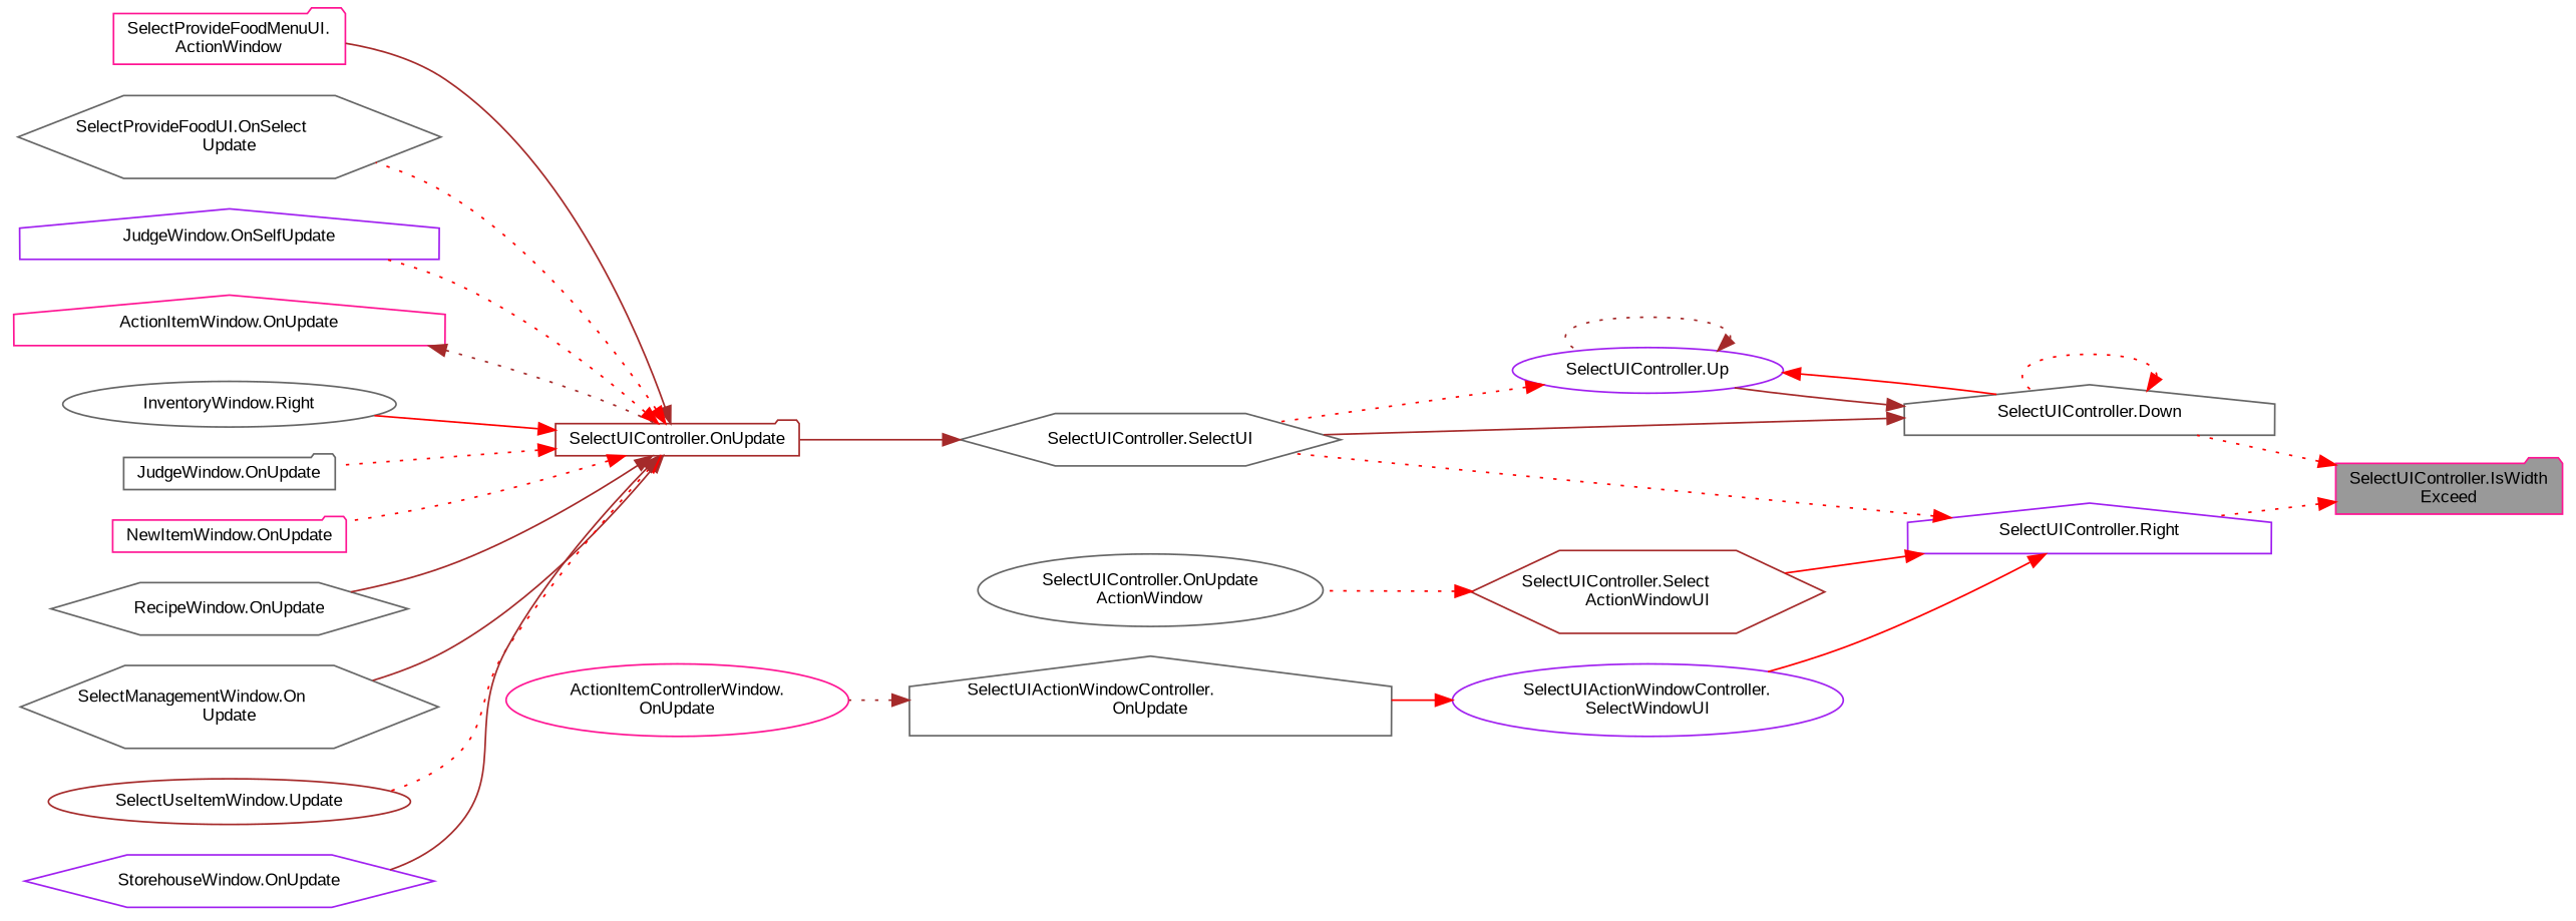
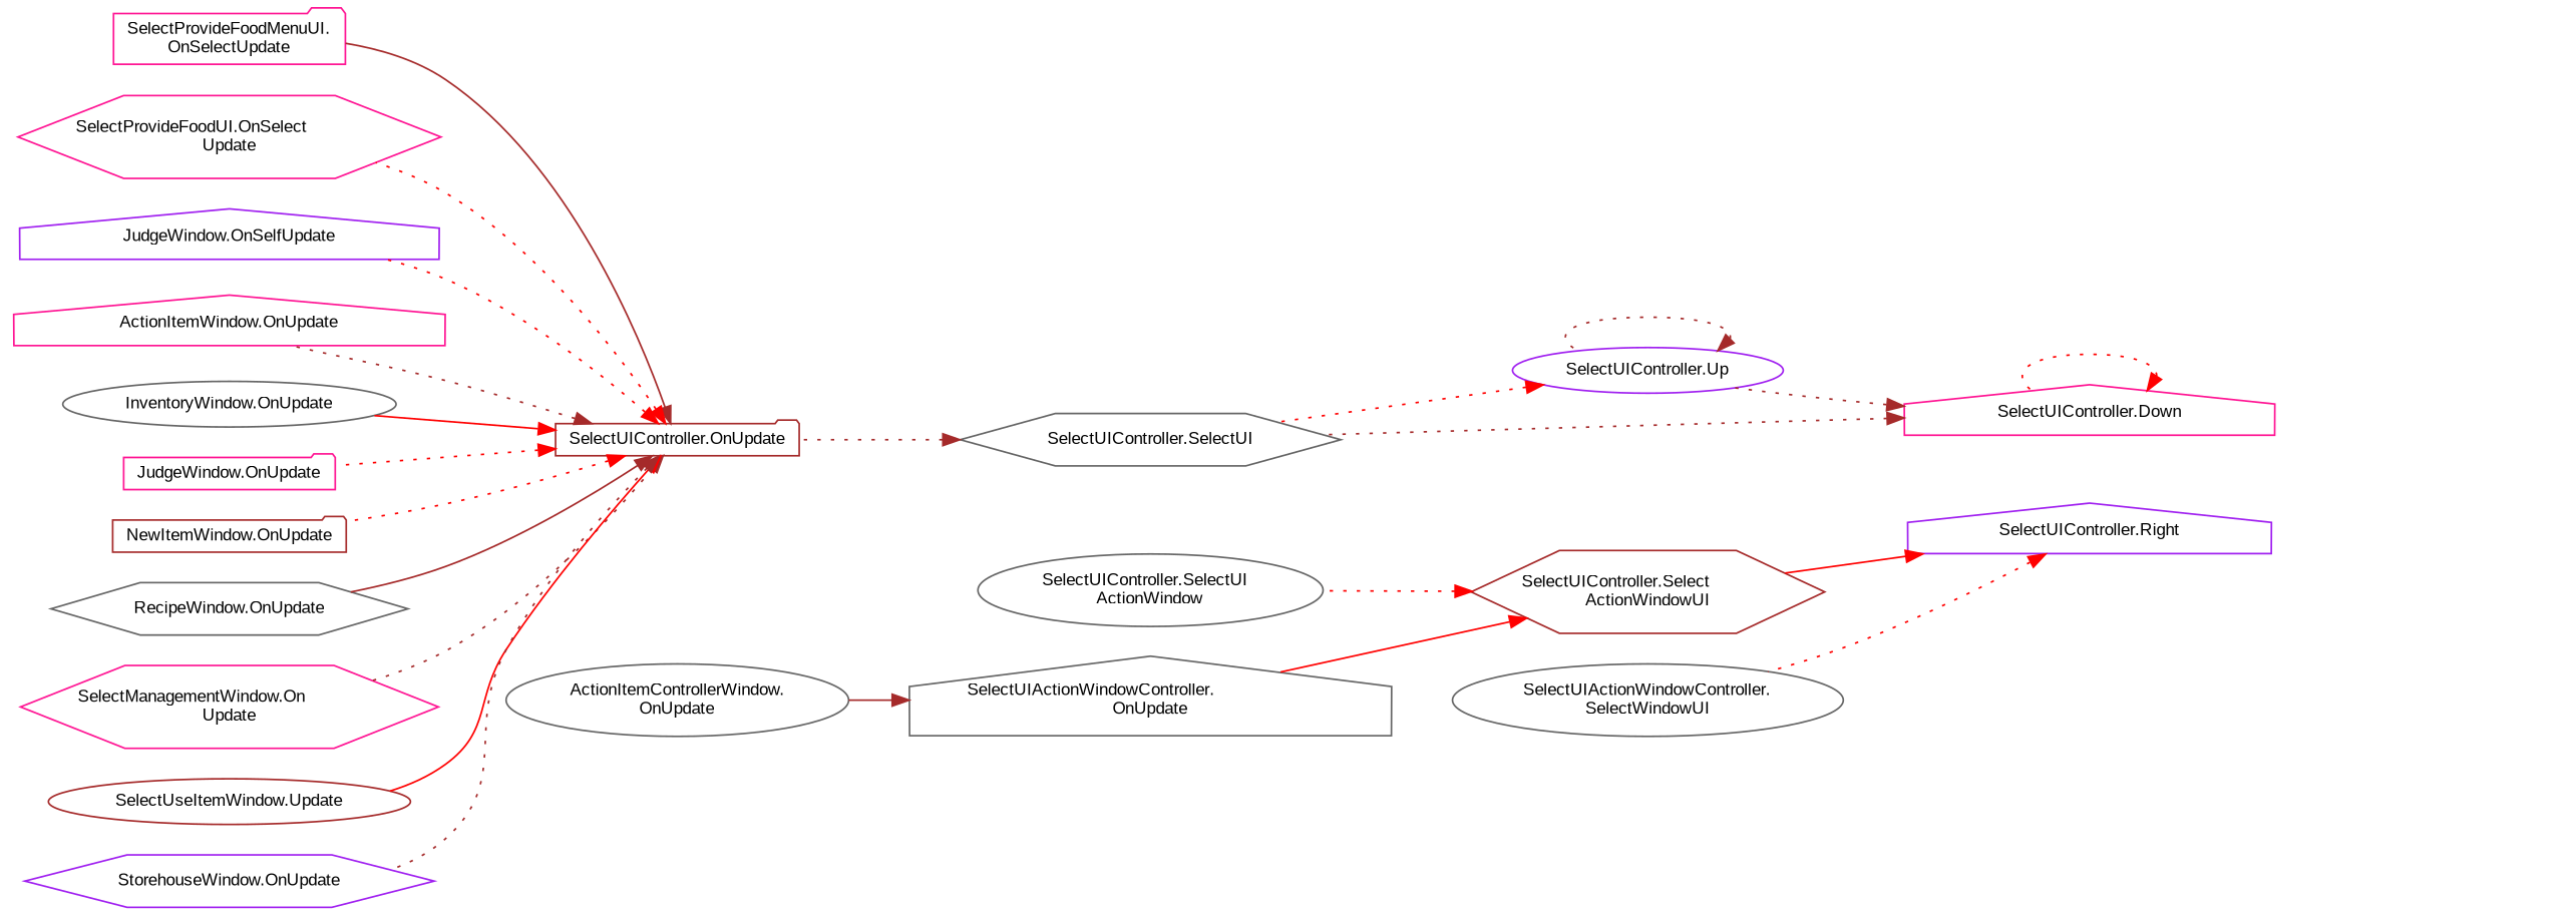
  digraph {
    fontname="Liberation Sans"
    rankdir=RL
    node [color=gray40 fillcolor=white fontname="Liberation Sans" fontsize=10 shape=ellipse style=filled]
    edge [color=red dir=back fontname="Liberation Sans" fontsize=10 labelfontname=Helvetica labelfontsize=10 style=dotted]
-   n1 [color=deeppink fillcolor=grey60 fontcolor=black height=0.2 label="SelectUIController.IsWidth\lExceed" shape=folder width=0.4]
-   n2 [height=0.2 label="SelectUIController.Down" shape=house width=0.4]
+   n2 [color=deeppink height=0.2 label="SelectUIController.Down" shape=house width=0.4]
    n3 [color=purple height=0.2 label="SelectUIController.Right" shape=house width=0.4]
    n4 [color=purple height=0.2 label="SelectUIController.Up" width=0.4]
    n5 [height=0.2 label="SelectUIController.SelectUI" shape=hexagon width=0.4]
    n6 [color=brown height=0.2 label="SelectUIController.Select\lActionWindowUI" shape=hexagon width=0.4]
-   n7 [color=purple height=0.2 label="SelectUIActionWindowController.\lSelectWindowUI" width=0.4]
+   n7 [height=0.2 label="SelectUIActionWindowController.\lSelectWindowUI" width=0.4]
    n8 [color=brown height=0.2 label="SelectUIController.OnUpdate" shape=folder width=0.4]
-   n9 [color=deeppink height=0.2 label="SelectProvideFoodMenuUI.\lActionWindow" shape=folder width=0.4]
-   n10 [height=0.2 label="SelectProvideFoodUI.OnSelect\lUpdate" shape=hexagon width=0.4]
+   n9 [color=deeppink height=0.2 label="SelectProvideFoodMenuUI.\lOnSelectUpdate" shape=folder width=0.4]
+   n10 [color=deeppink height=0.2 label="SelectProvideFoodUI.OnSelect\lUpdate" shape=hexagon width=0.4]
    n11 [color=purple height=0.2 label="JudgeWindow.OnSelfUpdate" shape=house width=0.4]
    n12 [color=deeppink height=0.2 label="ActionItemWindow.OnUpdate" shape=house width=0.4]
-   n13 [height=0.2 label="InventoryWindow.Right" width=0.4]
-   n14 [height=0.2 label="JudgeWindow.OnUpdate" shape=folder width=0.4]
-   n15 [color=deeppink height=0.2 label="NewItemWindow.OnUpdate" shape=folder width=0.4]
+   n13 [height=0.2 label="InventoryWindow.OnUpdate" width=0.4]
+   n14 [color=deeppink height=0.2 label="JudgeWindow.OnUpdate" shape=folder width=0.4]
+   n15 [color=brown height=0.2 label="NewItemWindow.OnUpdate" shape=folder width=0.4]
    n16 [height=0.2 label="RecipeWindow.OnUpdate" shape=hexagon width=0.4]
-   n17 [height=0.2 label="SelectManagementWindow.On\lUpdate" shape=hexagon width=0.4]
+   n17 [color=deeppink height=0.2 label="SelectManagementWindow.On\lUpdate" shape=hexagon width=0.4]
    n18 [color=brown height=0.2 label="SelectUseItemWindow.Update" width=0.4]
    n19 [color=purple height=0.2 label="StorehouseWindow.OnUpdate" shape=hexagon width=0.4]
-   n20 [height=0.2 label="SelectUIController.OnUpdate\lActionWindow" width=0.4]
+   n20 [height=0.2 label="SelectUIController.SelectUI\lActionWindow" width=0.4]
    n21 [height=0.2 label="SelectUIActionWindowController.\lOnUpdate" shape=house width=0.4]
-   n22 [color=deeppink height=0.2 label="ActionItemControllerWindow.\lOnUpdate" width=0.4]
-   n1 -> n2
-   n1 -> n3
+   n22 [height=0.2 label="ActionItemControllerWindow.\lOnUpdate" width=0.4]
    n2 -> n2
-   n2 -> n4 [color=brown style=solid]
-   n2 -> n5 [color=brown style=solid]
-   n3 -> n5
+   n2 -> n4 [color=brown]
+   n2 -> n5 [color=brown]
    n3 -> n6 [style=solid]
-   n3 -> n7 [style=solid]
-   n4 -> n2 [style=solid]
+   n3 -> n7
    n4 -> n4 [color=brown]
    n4 -> n5
-   n5 -> n8 [color=brown style=solid]
+   n5 -> n8 [color=brown]
    n6 -> n20
-   n7 -> n21 [style=solid]
+   n6 -> n21 [style=solid]
    n8 -> n9 [color=brown style=solid]
    n8 -> n10
    n8 -> n11
-   n12 -> n8 [color=brown]
+   n8 -> n12 [color=brown]
    n8 -> n13 [style=solid]
    n8 -> n14
    n8 -> n15
    n8 -> n16 [color=brown style=solid]
-   n8 -> n17 [color=brown style=solid]
-   n8 -> n18
-   n8 -> n19 [color=brown style=solid]
-   n21 -> n22 [color=brown]
+   n8 -> n17 [color=brown]
+   n8 -> n18 [style=solid]
+   n8 -> n19 [color=brown]
+   n21 -> n22 [color=brown style=solid]
  }
